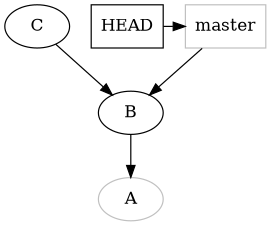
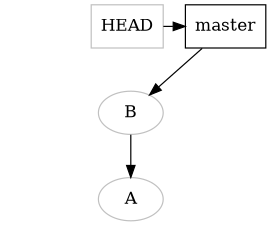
  digraph {
    rankdir=TB
    node [color=grey]
-   C [color=""]
-   master [shape=box]
-   HEAD [color=black shape=box]
-   B [color=""]
+   master [color=black shape=box]
+   HEAD [shape=box]
+   B
    A
    subgraph sub_1 {
      rank=same
-     C
      master
      HEAD
    }
-   C -> B
    master -> B
    HEAD -> master
    B -> A
  }
